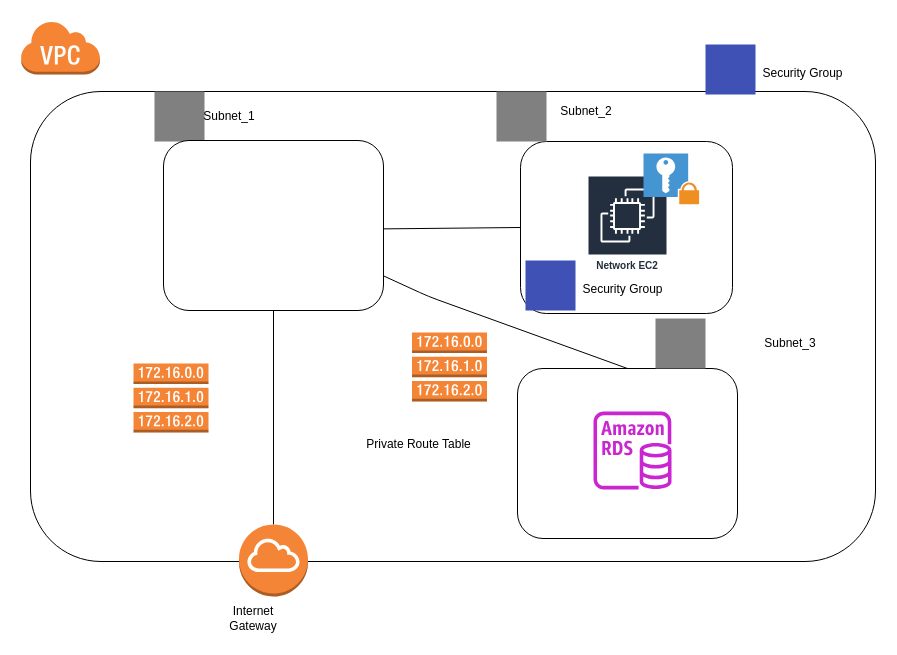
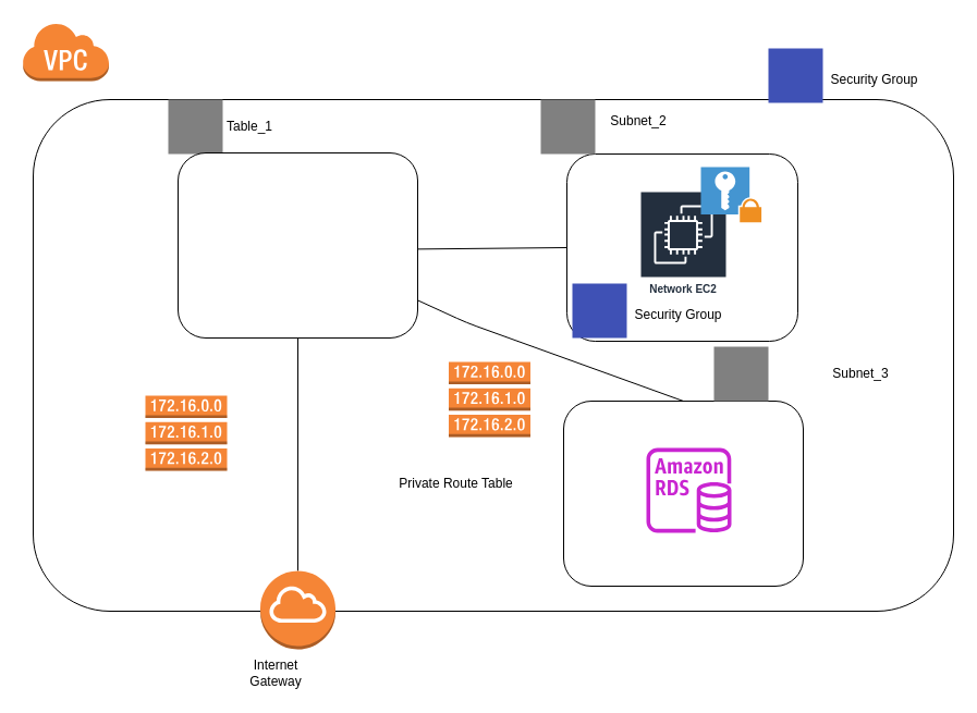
  <mxCell id="0" />
  <mxCell id="1" parent="0" />
  <mxCell id="2" value="" style="rounded=1;whiteSpace=wrap;html=1;fillColor=default;" parent="1" vertex="1"><mxGeometry x="30" y="91" width="845" height="470" as="geometry" /></mxCell>
  <mxCell id="3" value="" style="outlineConnect=0;dashed=0;verticalLabelPosition=bottom;verticalAlign=top;align=center;html=1;shape=mxgraph.aws3.virtual_private_cloud;fillColor=#F58534;gradientColor=none;" parent="1" vertex="1"><mxGeometry x="20" y="20" width="79.5" height="54" as="geometry" /></mxCell>
  <mxCell id="4" value="" style="fillColor=#808080;aspect=fixed;sketch=0;pointerEvents=1;shadow=0;dashed=0;html=1;strokeColor=none;labelPosition=center;verticalLabelPosition=bottom;outlineConnect=0;verticalAlign=top;align=center;shape=mxgraph.openstack.neutron_subnet;" parent="1" vertex="1"><mxGeometry x="154" y="91" width="50" height="50" as="geometry" /></mxCell>
  <mxCell id="5" style="edgeStyle=none;html=1;exitX=1;exitY=0.5;exitDx=0;exitDy=0;entryX=0;entryY=0.5;entryDx=0;entryDy=0;startArrow=none;startFill=0;endArrow=none;endFill=0;" parent="1" target="7" edge="1"><mxGeometry relative="1" as="geometry"><mxPoint x="320" y="229" as="sourcePoint" /></mxGeometry></mxCell>
  <mxCell id="6" style="edgeStyle=none;html=1;endArrow=none;endFill=0;entryX=0.5;entryY=0;entryDx=0;entryDy=0;" parent="1" source="19" target="16" edge="1"><mxGeometry relative="1" as="geometry"><mxPoint x="581" y="270" as="targetPoint" /><Array as="points"><mxPoint x="428" y="296" /></Array></mxGeometry></mxCell>
  <mxCell id="7" value="" style="rounded=1;whiteSpace=wrap;html=1;" parent="1" vertex="1"><mxGeometry x="520" y="141" width="212" height="172" as="geometry" /></mxCell>
  <mxCell id="8" value="" style="fillColor=#808080;aspect=fixed;sketch=0;pointerEvents=1;shadow=0;dashed=0;html=1;strokeColor=none;labelPosition=center;verticalLabelPosition=bottom;outlineConnect=0;verticalAlign=top;align=center;shape=mxgraph.openstack.neutron_subnet;" parent="1" vertex="1"><mxGeometry x="496" y="91" width="50" height="50" as="geometry" /></mxCell>
  <mxCell id="9" value="Subnet_2" style="text;html=1;align=center;verticalAlign=middle;whiteSpace=wrap;rounded=0;" parent="1" vertex="1"><mxGeometry x="556" y="96" width="60" height="30" as="geometry" /></mxCell>
  <mxCell id="10" style="edgeStyle=none;html=1;startArrow=none;startFill=0;endArrow=none;endFill=0;exitX=0.5;exitY=0;exitDx=0;exitDy=0;exitPerimeter=0;entryX=0.5;entryY=1;entryDx=0;entryDy=0;" parent="1" source="11" target="19" edge="1"><mxGeometry relative="1" as="geometry"><mxPoint x="199" y="321" as="targetPoint" /></mxGeometry></mxCell>
  <mxCell id="11" value="" style="outlineConnect=0;dashed=0;verticalLabelPosition=bottom;verticalAlign=top;align=center;html=1;shape=mxgraph.aws3.internet_gateway;fillColor=#F58536;gradientColor=none;" parent="1" vertex="1"><mxGeometry x="238.5" y="524" width="69" height="72" as="geometry" /></mxCell>
  <mxCell id="12" value="Internet Gateway" style="text;html=1;align=center;verticalAlign=middle;whiteSpace=wrap;rounded=0;" parent="1" vertex="1"><mxGeometry x="223" y="603" width="60" height="30" as="geometry" /></mxCell>
  <mxCell id="13" value="" style="outlineConnect=0;dashed=0;verticalLabelPosition=bottom;verticalAlign=top;align=center;html=1;shape=mxgraph.aws3.route_table;fillColor=#F58536;gradientColor=none;" parent="1" vertex="1"><mxGeometry x="133" y="363" width="75" height="69" as="geometry" /></mxCell>
  <mxCell id="14" value="" style="fillColor=#3F51B5;aspect=fixed;sketch=0;pointerEvents=1;shadow=0;dashed=0;html=1;strokeColor=none;labelPosition=center;verticalLabelPosition=bottom;outlineConnect=0;verticalAlign=top;align=center;shape=mxgraph.openstack.neutron_securitygroup;" parent="1" vertex="1"><mxGeometry x="705" y="44" width="50" height="50" as="geometry" /></mxCell>
  <mxCell id="15" value="Security Group" style="text;html=1;align=center;verticalAlign=middle;resizable=0;points=[];autosize=1;strokeColor=none;fillColor=none;" parent="1" vertex="1"><mxGeometry x="753" y="60" width="98" height="26" as="geometry" /></mxCell>
  <mxCell id="16" value="" style="rounded=1;whiteSpace=wrap;html=1;" parent="1" vertex="1"><mxGeometry x="517" y="368" width="220" height="170" as="geometry" /></mxCell>
  <mxCell id="17" value="" style="fillColor=#808080;aspect=fixed;sketch=0;pointerEvents=1;shadow=0;dashed=0;html=1;strokeColor=none;labelPosition=center;verticalLabelPosition=bottom;outlineConnect=0;verticalAlign=top;align=center;shape=mxgraph.openstack.neutron_subnet;" parent="1" vertex="1"><mxGeometry x="655" y="318" width="50" height="50" as="geometry" /></mxCell>
  <mxCell id="18" value="Subnet_3" style="text;html=1;align=center;verticalAlign=middle;whiteSpace=wrap;rounded=0;" parent="1" vertex="1"><mxGeometry x="760" y="328" width="60" height="30" as="geometry" /></mxCell>
  <mxCell id="19" value="" style="rounded=1;whiteSpace=wrap;html=1;" parent="1" vertex="1"><mxGeometry x="163" y="140" width="220" height="170" as="geometry" /></mxCell>
- <mxCell id="20" value="Subnet_1" style="text;html=1;align=center;verticalAlign=middle;whiteSpace=wrap;rounded=0;" parent="1" vertex="1"><mxGeometry x="199" y="101" width="60" height="30" as="geometry" /></mxCell>
+ <mxCell id="20" value="Table_1" style="text;html=1;align=center;verticalAlign=middle;whiteSpace=wrap;rounded=0;" parent="1" vertex="1"><mxGeometry x="199" y="101" width="60" height="30" as="geometry" /></mxCell>
  <mxCell id="21" value="" style="outlineConnect=0;dashed=0;verticalLabelPosition=bottom;verticalAlign=top;align=center;html=1;shape=mxgraph.aws3.route_table;fillColor=#F58536;gradientColor=none;" parent="1" vertex="1"><mxGeometry x="411.5" y="332" width="75" height="69" as="geometry" /></mxCell>
  <mxCell id="22" value="Private Route Table" style="text;html=1;align=center;verticalAlign=middle;resizable=0;points=[];autosize=1;strokeColor=none;fillColor=none;" parent="1" vertex="1"><mxGeometry x="356.5" y="431" width="123" height="26" as="geometry" /></mxCell>
  <mxCell id="23" value="Network EC2" style="sketch=0;outlineConnect=0;fontColor=#232F3E;gradientColor=none;strokeColor=#ffffff;fillColor=#232F3E;dashed=0;verticalLabelPosition=middle;verticalAlign=bottom;align=center;html=1;whiteSpace=wrap;fontSize=10;fontStyle=1;spacing=3;shape=mxgraph.aws4.productIcon;prIcon=mxgraph.aws4.ec2;" parent="1" vertex="1"><mxGeometry x="587" y="175" width="80" height="100" as="geometry" /></mxCell>
  <mxCell id="24" value="" style="sketch=0;outlineConnect=0;fontColor=#232F3E;gradientColor=none;fillColor=#C925D1;strokeColor=none;dashed=0;verticalLabelPosition=bottom;verticalAlign=top;align=center;html=1;fontSize=12;fontStyle=0;aspect=fixed;pointerEvents=1;shape=mxgraph.aws4.rds_instance;" parent="1" vertex="1"><mxGeometry x="593" y="411" width="78" height="78" as="geometry" /></mxCell>
  <mxCell id="25" value="" style="shadow=0;dashed=0;html=1;strokeColor=none;fillColor=#4495D1;labelPosition=center;verticalLabelPosition=bottom;verticalAlign=top;align=center;outlineConnect=0;shape=mxgraph.veeam.2d.private_key;" parent="1" vertex="1"><mxGeometry x="643" y="153" width="55.6" height="50.8" as="geometry" /></mxCell>
  <mxCell id="26" value="" style="fillColor=#3F51B5;aspect=fixed;sketch=0;pointerEvents=1;shadow=0;dashed=0;html=1;strokeColor=none;labelPosition=center;verticalLabelPosition=bottom;outlineConnect=0;verticalAlign=top;align=center;shape=mxgraph.openstack.neutron_securitygroup;" vertex="1" parent="1"><mxGeometry x="525" y="260" width="50" height="50" as="geometry" /></mxCell>
  <mxCell id="27" value="Security Group" style="text;html=1;align=center;verticalAlign=middle;resizable=0;points=[];autosize=1;strokeColor=none;fillColor=none;" vertex="1" parent="1"><mxGeometry x="573" y="276" width="98" height="26" as="geometry" /></mxCell>
